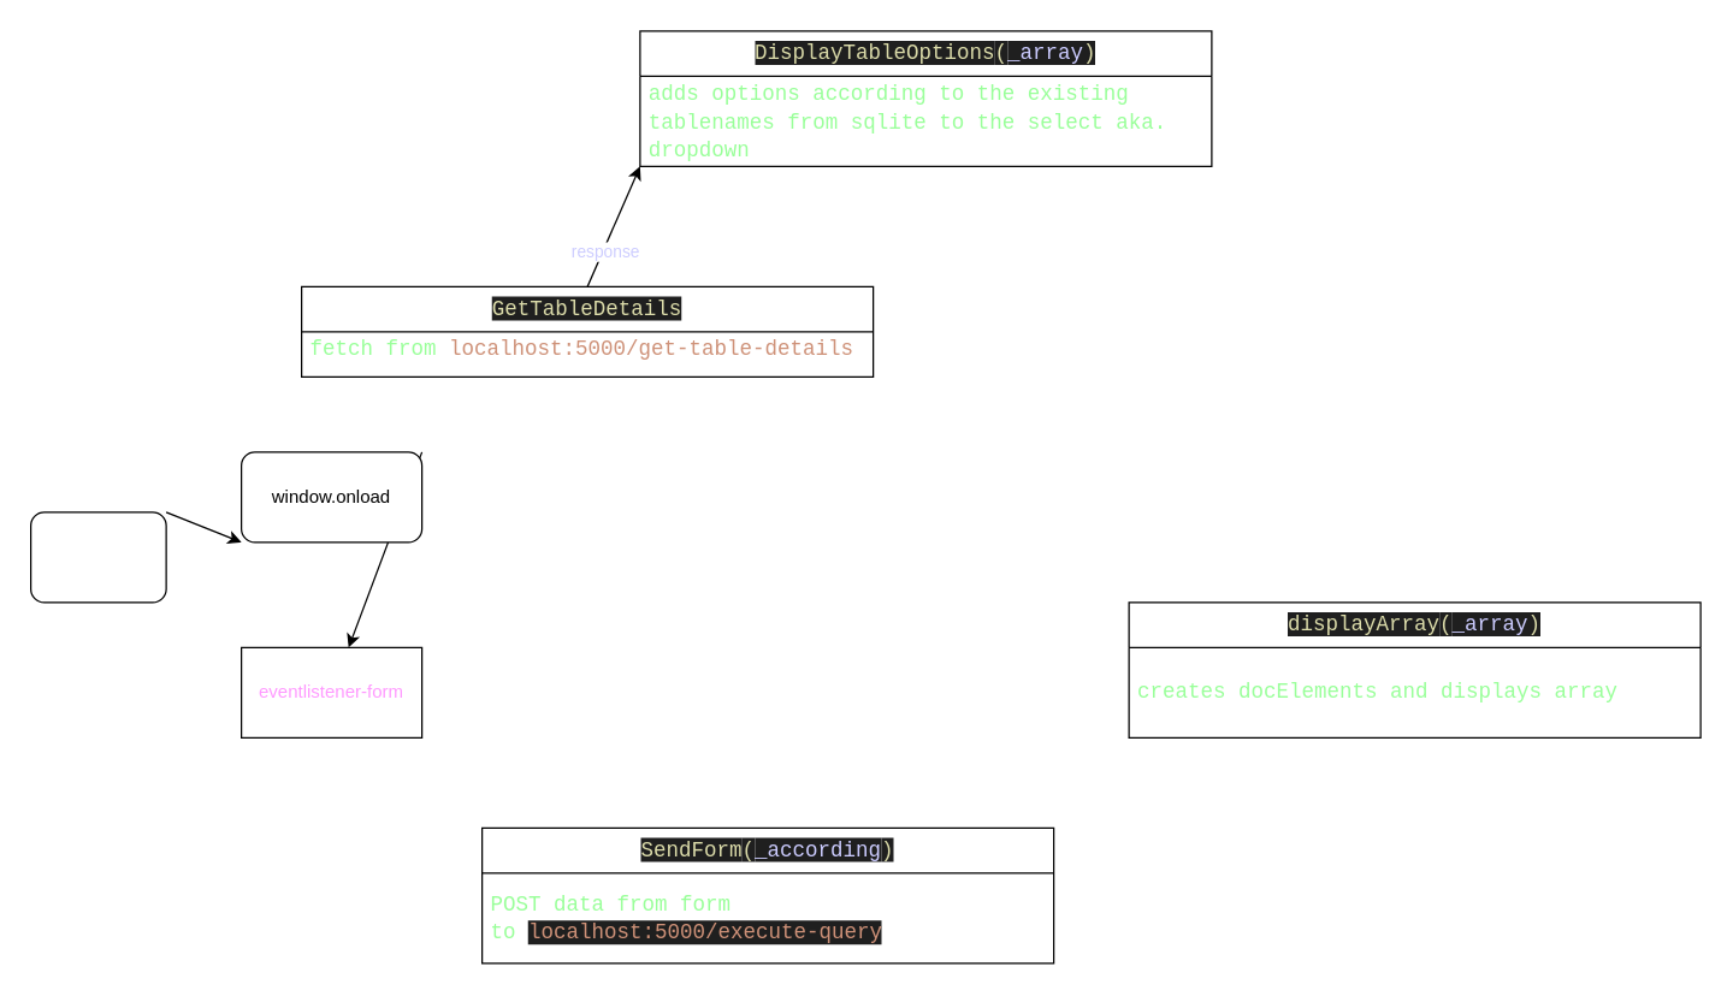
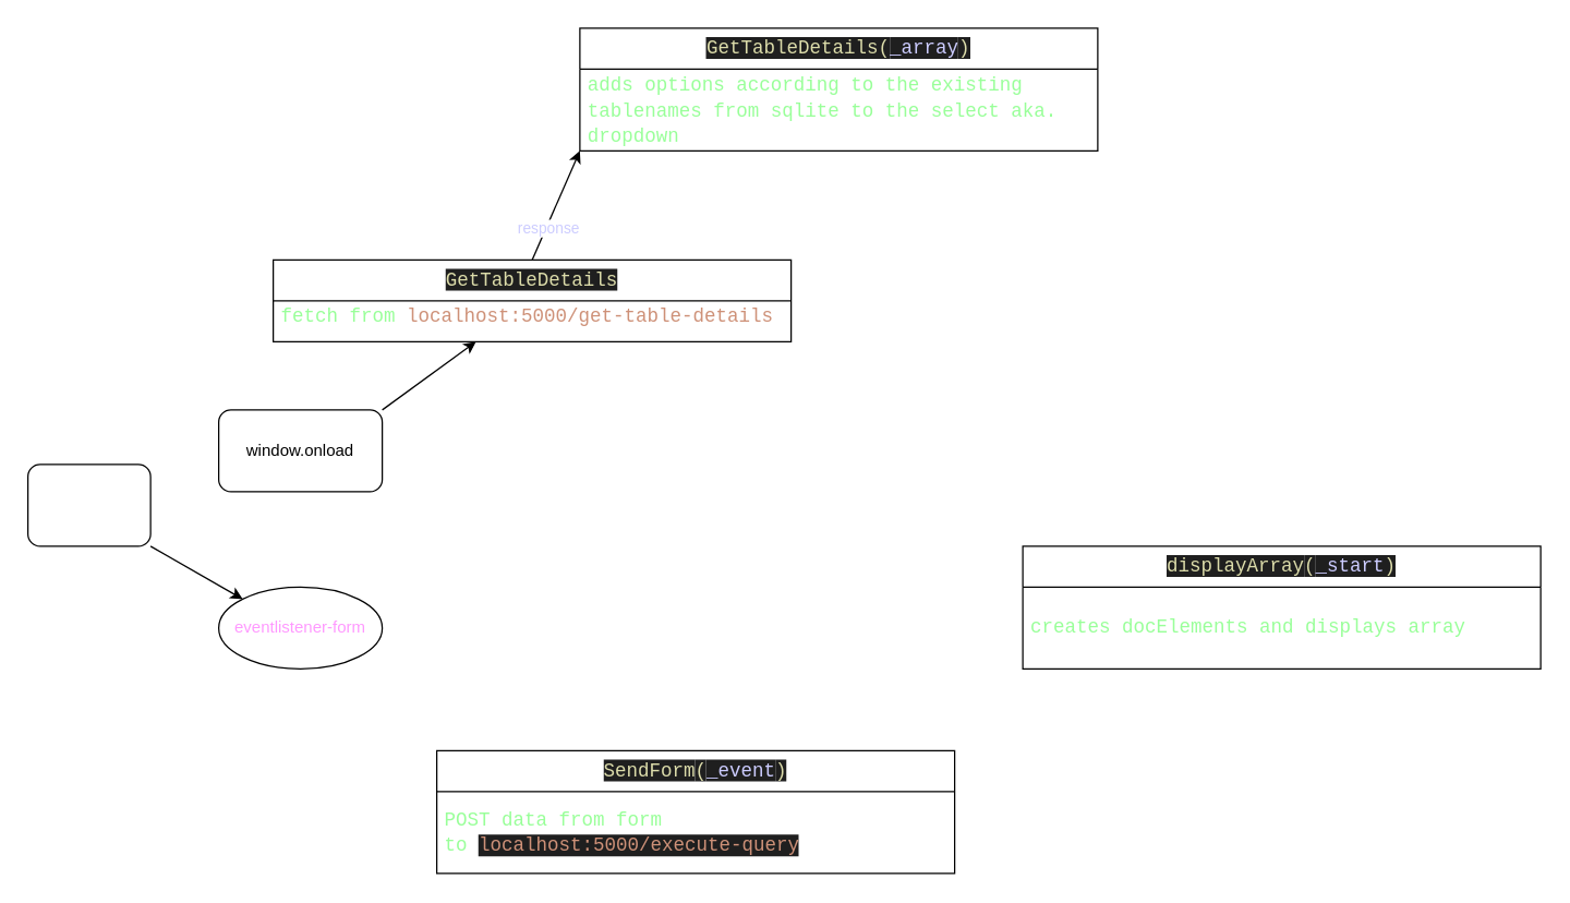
  <mxCell id="0" />
  <mxCell id="1" parent="0" />
- <mxCell id="2" style="edgeStyle=none;html=1;exitX=1;exitY=0;exitDx=0;exitDy=0;" edge="1" parent="1" source="3" target="13"><mxGeometry relative="1" as="geometry"><mxPoint x="170.503" y="228.284" as="targetPoint" /></mxGeometry></mxCell>
+ <mxCell id="2" style="edgeStyle=none;html=1;exitX=1;exitY=0;exitDx=0;exitDy=0;" edge="1" parent="1" source="3" target="6"><mxGeometry relative="1" as="geometry"><mxPoint x="170.503" y="228.284" as="targetPoint" /></mxGeometry></mxCell>
  <mxCell id="3" value="window.onload" style="rounded=1;whiteSpace=wrap;html=1;fillColor=default;" vertex="1" parent="1"><mxGeometry x="160" y="300" width="120" height="60" as="geometry" /></mxCell>
  <mxCell id="4" style="edgeStyle=none;html=1;exitX=0.5;exitY=0;exitDx=0;exitDy=0;entryX=0;entryY=1;entryDx=0;entryDy=0;fontColor=#FFFFFF;" edge="1" parent="1" source="6" target="8"><mxGeometry relative="1" as="geometry" /></mxCell>
  <mxCell id="5" value="response" style="edgeLabel;html=1;align=center;verticalAlign=middle;resizable=0;points=[];fontColor=#CCCCFF;" vertex="1" connectable="0" parent="4"><mxGeometry x="-0.407" y="-1" relative="1" as="geometry"><mxPoint as="offset" /></mxGeometry></mxCell>
  <mxCell id="6" value="&lt;span style=&quot;color: rgb(220, 220, 170); font-family: Consolas, &amp;quot;Courier New&amp;quot;, monospace; font-size: 14px; background-color: rgb(31, 31, 31);&quot;&gt;GetTableDetails&lt;/span&gt;" style="swimlane;fontStyle=0;childLayout=stackLayout;horizontal=1;startSize=30;horizontalStack=0;resizeParent=1;resizeParentMax=0;resizeLast=0;collapsible=1;marginBottom=0;whiteSpace=wrap;html=1;fillColor=default;gradientColor=none;" vertex="1" parent="1"><mxGeometry x="200" y="190" width="380" height="60" as="geometry"><mxRectangle x="200" y="160" width="160" height="30" as="alternateBounds" /></mxGeometry></mxCell>
  <mxCell id="7" value="&lt;div style=&quot;font-family: Consolas, &amp;quot;Courier New&amp;quot;, monospace; font-size: 14px; line-height: 19px;&quot;&gt;&lt;font color=&quot;#99ff99&quot;&gt;fetch from&lt;/font&gt;&lt;font style=&quot;&quot; color=&quot;#dcdcaa&quot;&gt;&amp;nbsp;&lt;/font&gt;&lt;span style=&quot;color: rgb(206, 145, 120);&quot;&gt;localhost:5000/get-table-details&lt;/span&gt;&lt;/div&gt;&lt;div style=&quot;font-family: Consolas, &amp;quot;Courier New&amp;quot;, monospace; font-size: 14px; line-height: 19px;&quot;&gt;&lt;br&gt;&lt;/div&gt;" style="text;strokeColor=none;fillColor=none;align=left;verticalAlign=middle;spacingLeft=4;spacingRight=4;overflow=hidden;points=[[0,0.5],[1,0.5]];portConstraint=eastwest;rotatable=0;whiteSpace=wrap;html=1;" vertex="1" parent="6"><mxGeometry y="30" width="380" height="30" as="geometry" /></mxCell>
- <mxCell id="8" value="&lt;span style=&quot;color: rgb(220, 220, 170); background-color: rgb(31, 31, 31); font-family: Consolas, &amp;quot;Courier New&amp;quot;, monospace; font-size: 14px;&quot;&gt;DisplayTableOptions&lt;/span&gt;&lt;span style=&quot;color: rgb(220, 220, 170); font-family: Consolas, &amp;quot;Courier New&amp;quot;, monospace; font-size: 14px; background-color: rgb(31, 31, 31);&quot;&gt;(&lt;/span&gt;&lt;span style=&quot;font-family: Consolas, &amp;quot;Courier New&amp;quot;, monospace; font-size: 14px; background-color: rgb(31, 31, 31);&quot;&gt;&lt;font color=&quot;#ccccff&quot;&gt;_array&lt;/font&gt;&lt;/span&gt;&lt;span style=&quot;color: rgb(220, 220, 170); font-family: Consolas, &amp;quot;Courier New&amp;quot;, monospace; font-size: 14px; background-color: rgb(31, 31, 31);&quot;&gt;)&lt;/span&gt;" style="swimlane;fontStyle=0;childLayout=stackLayout;horizontal=1;startSize=30;horizontalStack=0;resizeParent=1;resizeParentMax=0;resizeLast=0;collapsible=1;marginBottom=0;whiteSpace=wrap;html=1;fillColor=default;gradientColor=none;" vertex="1" parent="1"><mxGeometry x="425" y="20" width="380" height="90" as="geometry" /></mxCell>
+ <mxCell id="8" value="&lt;span style=&quot;color: rgb(220, 220, 170); background-color: rgb(31, 31, 31); font-family: Consolas, &amp;quot;Courier New&amp;quot;, monospace; font-size: 14px;&quot;&gt;GetTableDetails&lt;/span&gt;&lt;span style=&quot;color: rgb(220, 220, 170); font-family: Consolas, &amp;quot;Courier New&amp;quot;, monospace; font-size: 14px; background-color: rgb(31, 31, 31);&quot;&gt;(&lt;/span&gt;&lt;span style=&quot;font-family: Consolas, &amp;quot;Courier New&amp;quot;, monospace; font-size: 14px; background-color: rgb(31, 31, 31);&quot;&gt;&lt;font color=&quot;#ccccff&quot;&gt;_array&lt;/font&gt;&lt;/span&gt;&lt;span style=&quot;color: rgb(220, 220, 170); font-family: Consolas, &amp;quot;Courier New&amp;quot;, monospace; font-size: 14px; background-color: rgb(31, 31, 31);&quot;&gt;)&lt;/span&gt;" style="swimlane;fontStyle=0;childLayout=stackLayout;horizontal=1;startSize=30;horizontalStack=0;resizeParent=1;resizeParentMax=0;resizeLast=0;collapsible=1;marginBottom=0;whiteSpace=wrap;html=1;fillColor=default;gradientColor=none;" vertex="1" parent="1"><mxGeometry x="425" y="20" width="380" height="90" as="geometry" /></mxCell>
  <mxCell id="9" value="&lt;div style=&quot;font-family: Consolas, &amp;quot;Courier New&amp;quot;, monospace; font-size: 14px; line-height: 19px;&quot;&gt;&lt;font color=&quot;#99ff99&quot;&gt;adds options according to the existing tablenames from sqlite to the select aka. dropdown&lt;/font&gt;&lt;/div&gt;" style="text;strokeColor=none;fillColor=none;align=left;verticalAlign=middle;spacingLeft=4;spacingRight=4;overflow=hidden;points=[[0,0.5],[1,0.5]];portConstraint=eastwest;rotatable=0;whiteSpace=wrap;html=1;" vertex="1" parent="8"><mxGeometry y="30" width="380" height="60" as="geometry" /></mxCell>
- <mxCell id="10" style="edgeStyle=none;html=1;exitX=1;exitY=0;exitDx=0;exitDy=0;entryX=0;entryY=1;entryDx=0;entryDy=0;fontColor=#FFFFFF;" edge="1" parent="1" source="12" target="3"><mxGeometry relative="1" as="geometry" /></mxCell>
+ <mxCell id="11" style="edgeStyle=none;html=1;exitX=1;exitY=1;exitDx=0;exitDy=0;entryX=0;entryY=0;entryDx=0;entryDy=0;fontColor=#FFFFFF;" edge="1" parent="1" source="12" target="13"><mxGeometry relative="1" as="geometry" /></mxCell>
  <mxCell id="12" value="&lt;font color=&quot;#ffffff&quot;&gt;start&lt;/font&gt;" style="rounded=1;whiteSpace=wrap;html=1;labelBackgroundColor=none;fontColor=#99FF99;fillColor=default;gradientColor=none;" vertex="1" parent="1"><mxGeometry x="20" y="340" width="90" height="60" as="geometry" /></mxCell>
- <mxCell id="13" value="&lt;font color=&quot;#ff99ff&quot;&gt;eventlistener-form&lt;/font&gt;" style="rounded=0;whiteSpace=wrap;html=1;labelBackgroundColor=none;fontColor=#FFFFFF;fillColor=default;gradientColor=none;" vertex="1" parent="1"><mxGeometry x="160" y="430" width="120" height="60" as="geometry" /></mxCell>
- <mxCell id="14" value="&lt;span style=&quot;color: rgb(220, 220, 170); background-color: rgb(31, 31, 31); font-family: Consolas, &amp;quot;Courier New&amp;quot;, monospace; font-size: 14px;&quot;&gt;SendForm&lt;/span&gt;&lt;span style=&quot;color: rgb(220, 220, 170); font-family: Consolas, &amp;quot;Courier New&amp;quot;, monospace; font-size: 14px; background-color: rgb(31, 31, 31);&quot;&gt;(&lt;/span&gt;&lt;span style=&quot;font-family: Consolas, &amp;quot;Courier New&amp;quot;, monospace; font-size: 14px; background-color: rgb(31, 31, 31);&quot;&gt;&lt;font color=&quot;#ccccff&quot;&gt;_according&lt;/font&gt;&lt;/span&gt;&lt;span style=&quot;color: rgb(220, 220, 170); font-family: Consolas, &amp;quot;Courier New&amp;quot;, monospace; font-size: 14px; background-color: rgb(31, 31, 31);&quot;&gt;)&lt;/span&gt;" style="swimlane;fontStyle=0;childLayout=stackLayout;horizontal=1;startSize=30;horizontalStack=0;resizeParent=1;resizeParentMax=0;resizeLast=0;collapsible=1;marginBottom=0;whiteSpace=wrap;html=1;fillColor=default;gradientColor=none;" vertex="1" parent="1"><mxGeometry x="320" y="550" width="380" height="90" as="geometry" /></mxCell>
+ <mxCell id="13" value="&lt;font color=&quot;#ff99ff&quot;&gt;eventlistener-form&lt;/font&gt;" style="ellipse;whiteSpace=wrap;html=1;labelBackgroundColor=none;fontColor=#FFFFFF;fillColor=default;gradientColor=none;" vertex="1" parent="1"><mxGeometry x="160" y="430" width="120" height="60" as="geometry" /></mxCell>
+ <mxCell id="14" value="&lt;span style=&quot;color: rgb(220, 220, 170); background-color: rgb(31, 31, 31); font-family: Consolas, &amp;quot;Courier New&amp;quot;, monospace; font-size: 14px;&quot;&gt;SendForm&lt;/span&gt;&lt;span style=&quot;color: rgb(220, 220, 170); font-family: Consolas, &amp;quot;Courier New&amp;quot;, monospace; font-size: 14px; background-color: rgb(31, 31, 31);&quot;&gt;(&lt;/span&gt;&lt;span style=&quot;font-family: Consolas, &amp;quot;Courier New&amp;quot;, monospace; font-size: 14px; background-color: rgb(31, 31, 31);&quot;&gt;&lt;font color=&quot;#ccccff&quot;&gt;_event&lt;/font&gt;&lt;/span&gt;&lt;span style=&quot;color: rgb(220, 220, 170); font-family: Consolas, &amp;quot;Courier New&amp;quot;, monospace; font-size: 14px; background-color: rgb(31, 31, 31);&quot;&gt;)&lt;/span&gt;" style="swimlane;fontStyle=0;childLayout=stackLayout;horizontal=1;startSize=30;horizontalStack=0;resizeParent=1;resizeParentMax=0;resizeLast=0;collapsible=1;marginBottom=0;whiteSpace=wrap;html=1;fillColor=default;gradientColor=none;" vertex="1" parent="1"><mxGeometry x="320" y="550" width="380" height="90" as="geometry" /></mxCell>
  <mxCell id="15" value="&lt;div style=&quot;font-family: Consolas, &amp;quot;Courier New&amp;quot;, monospace; font-size: 14px; line-height: 19px;&quot;&gt;&lt;font color=&quot;#99ff99&quot;&gt;POST data from form to&amp;nbsp;&lt;/font&gt;&lt;span style=&quot;color: rgb(206, 145, 120); background-color: rgb(31, 31, 31);&quot;&gt;localhost:5000/execute-query&lt;/span&gt;&lt;/div&gt;" style="text;strokeColor=none;fillColor=none;align=left;verticalAlign=middle;spacingLeft=4;spacingRight=4;overflow=hidden;points=[[0,0.5],[1,0.5]];portConstraint=eastwest;rotatable=0;whiteSpace=wrap;html=1;" vertex="1" parent="14"><mxGeometry y="30" width="380" height="60" as="geometry" /></mxCell>
- <mxCell id="16" value="&lt;span style=&quot;color: rgb(220, 220, 170); background-color: rgb(31, 31, 31); font-family: Consolas, &amp;quot;Courier New&amp;quot;, monospace; font-size: 14px;&quot;&gt;displayArray&lt;/span&gt;&lt;span style=&quot;color: rgb(220, 220, 170); font-family: Consolas, &amp;quot;Courier New&amp;quot;, monospace; font-size: 14px; background-color: rgb(31, 31, 31);&quot;&gt;(&lt;/span&gt;&lt;span style=&quot;font-family: Consolas, &amp;quot;Courier New&amp;quot;, monospace; font-size: 14px; background-color: rgb(31, 31, 31);&quot;&gt;&lt;font color=&quot;#ccccff&quot;&gt;_array&lt;/font&gt;&lt;/span&gt;&lt;span style=&quot;color: rgb(220, 220, 170); font-family: Consolas, &amp;quot;Courier New&amp;quot;, monospace; font-size: 14px; background-color: rgb(31, 31, 31);&quot;&gt;)&lt;/span&gt;" style="swimlane;fontStyle=0;childLayout=stackLayout;horizontal=1;startSize=30;horizontalStack=0;resizeParent=1;resizeParentMax=0;resizeLast=0;collapsible=1;marginBottom=0;whiteSpace=wrap;html=1;fillColor=default;gradientColor=none;labelBackgroundColor=none;fontColor=#99FF99;" vertex="1" parent="1"><mxGeometry x="750" y="400" width="380" height="90" as="geometry" /></mxCell>
+ <mxCell id="16" value="&lt;span style=&quot;color: rgb(220, 220, 170); background-color: rgb(31, 31, 31); font-family: Consolas, &amp;quot;Courier New&amp;quot;, monospace; font-size: 14px;&quot;&gt;displayArray&lt;/span&gt;&lt;span style=&quot;color: rgb(220, 220, 170); font-family: Consolas, &amp;quot;Courier New&amp;quot;, monospace; font-size: 14px; background-color: rgb(31, 31, 31);&quot;&gt;(&lt;/span&gt;&lt;span style=&quot;font-family: Consolas, &amp;quot;Courier New&amp;quot;, monospace; font-size: 14px; background-color: rgb(31, 31, 31);&quot;&gt;&lt;font color=&quot;#ccccff&quot;&gt;_start&lt;/font&gt;&lt;/span&gt;&lt;span style=&quot;color: rgb(220, 220, 170); font-family: Consolas, &amp;quot;Courier New&amp;quot;, monospace; font-size: 14px; background-color: rgb(31, 31, 31);&quot;&gt;)&lt;/span&gt;" style="swimlane;fontStyle=0;childLayout=stackLayout;horizontal=1;startSize=30;horizontalStack=0;resizeParent=1;resizeParentMax=0;resizeLast=0;collapsible=1;marginBottom=0;whiteSpace=wrap;html=1;fillColor=default;gradientColor=none;labelBackgroundColor=none;fontColor=#99FF99;" vertex="1" parent="1"><mxGeometry x="750" y="400" width="380" height="90" as="geometry" /></mxCell>
  <mxCell id="17" value="&lt;div style=&quot;font-family: Consolas, &amp;quot;Courier New&amp;quot;, monospace; font-size: 14px; line-height: 19px;&quot;&gt;&lt;font color=&quot;#99ff99&quot;&gt;creates docElements and displays array&lt;/font&gt;&lt;/div&gt;" style="text;strokeColor=none;fillColor=none;align=left;verticalAlign=middle;spacingLeft=4;spacingRight=4;overflow=hidden;points=[[0,0.5],[1,0.5]];portConstraint=eastwest;rotatable=0;whiteSpace=wrap;html=1;labelBackgroundColor=none;fontColor=#99FF99;" vertex="1" parent="16"><mxGeometry y="30" width="380" height="60" as="geometry" /></mxCell>
